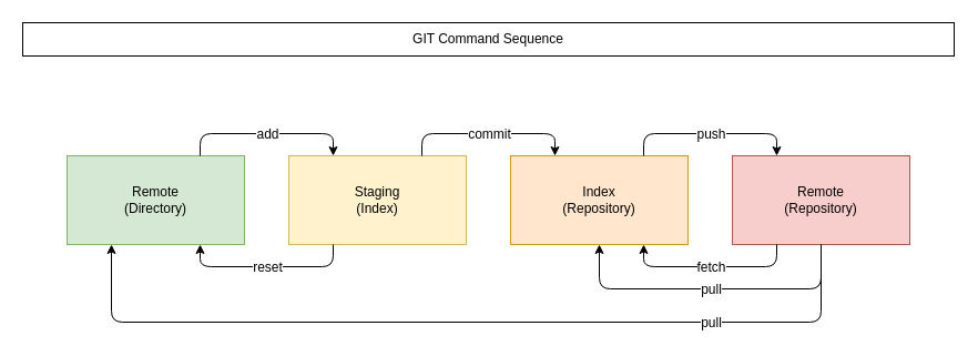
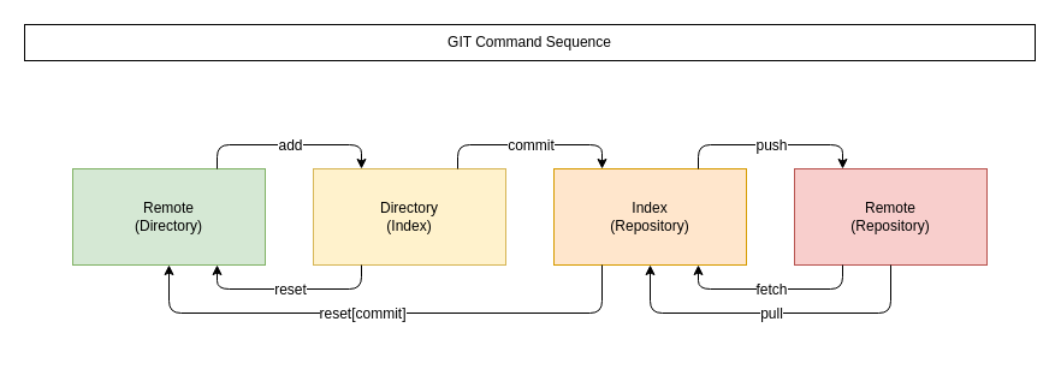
  <mxCell id="0" />
  <mxCell id="1" parent="0" />
  <mxCell id="2" value="GIT Command Sequence" style="rounded=0;whiteSpace=wrap;html=1;" vertex="1" parent="1"><mxGeometry x="20" y="20" width="840" height="30" as="geometry" /></mxCell>
  <mxCell id="3" value="Remote&lt;br&gt;(Directory)" style="rounded=0;whiteSpace=wrap;html=1;fillColor=#d5e8d4;strokeColor=#82b366;" vertex="1" parent="1"><mxGeometry x="60" y="140" width="160" height="80" as="geometry" /></mxCell>
- <mxCell id="4" value="Staging&lt;br&gt;(Index)" style="rounded=0;whiteSpace=wrap;html=1;fillColor=#fff2cc;strokeColor=#d6b656;" vertex="1" parent="1"><mxGeometry x="260" y="140" width="160" height="80" as="geometry" /></mxCell>
+ <mxCell id="4" value="Directory&lt;br&gt;(Index)" style="rounded=0;whiteSpace=wrap;html=1;fillColor=#fff2cc;strokeColor=#d6b656;" vertex="1" parent="1"><mxGeometry x="260" y="140" width="160" height="80" as="geometry" /></mxCell>
  <mxCell id="5" value="Index&lt;br&gt;(Repository)" style="rounded=0;whiteSpace=wrap;html=1;fillColor=#ffe6cc;strokeColor=#d79b00;" vertex="1" parent="1"><mxGeometry x="460" y="140" width="160" height="80" as="geometry" /></mxCell>
  <mxCell id="6" value="Remote&lt;br&gt;(Repository)" style="rounded=0;whiteSpace=wrap;html=1;fillColor=#f8cecc;strokeColor=#b85450;" vertex="1" parent="1"><mxGeometry x="660" y="140" width="160" height="80" as="geometry" /></mxCell>
  <mxCell id="7" value="" style="endArrow=classic;html=1;exitX=0.25;exitY=1;exitDx=0;exitDy=0;entryX=0.75;entryY=1;entryDx=0;entryDy=0;" edge="1" parent="1" source="6" target="5"><mxGeometry width="50" height="50" relative="1" as="geometry"><mxPoint x="130" y="340" as="sourcePoint" /><mxPoint x="180" y="290" as="targetPoint" /><Array as="points"><mxPoint x="700" y="240" /><mxPoint x="580" y="240" /></Array></mxGeometry></mxCell>
  <mxCell id="8" value="fetch" style="text;html=1;resizable=0;points=[];align=center;verticalAlign=middle;labelBackgroundColor=#ffffff;" vertex="1" connectable="0" parent="7"><mxGeometry x="-0.138" y="2" relative="1" as="geometry"><mxPoint x="-11" y="-2" as="offset" /></mxGeometry></mxCell>
  <mxCell id="9" value="" style="endArrow=classic;html=1;entryX=0.25;entryY=0;entryDx=0;entryDy=0;exitX=0.75;exitY=0;exitDx=0;exitDy=0;" edge="1" parent="1" source="3" target="4"><mxGeometry width="50" height="50" relative="1" as="geometry"><mxPoint x="140" y="350" as="sourcePoint" /><mxPoint x="190" y="300" as="targetPoint" /><Array as="points"><mxPoint x="180" y="120" /><mxPoint x="300" y="120" /></Array></mxGeometry></mxCell>
  <mxCell id="10" value="add" style="text;html=1;resizable=0;points=[];align=center;verticalAlign=middle;labelBackgroundColor=#ffffff;" vertex="1" connectable="0" parent="9"><mxGeometry x="0.275" y="-1" relative="1" as="geometry"><mxPoint x="-22" y="-1" as="offset" /></mxGeometry></mxCell>
  <mxCell id="11" value="" style="endArrow=classic;html=1;entryX=0.25;entryY=0;entryDx=0;entryDy=0;exitX=0.75;exitY=0;exitDx=0;exitDy=0;" edge="1" parent="1" source="4" target="5"><mxGeometry width="50" height="50" relative="1" as="geometry"><mxPoint x="410" y="130" as="sourcePoint" /><mxPoint x="460" y="80" as="targetPoint" /><Array as="points"><mxPoint x="380" y="120" /><mxPoint x="500" y="120" /></Array></mxGeometry></mxCell>
  <mxCell id="12" value="commit" style="text;html=1;resizable=0;points=[];align=center;verticalAlign=middle;labelBackgroundColor=#ffffff;" vertex="1" connectable="0" parent="11"><mxGeometry x="0.287" relative="1" as="geometry"><mxPoint x="-23" as="offset" /></mxGeometry></mxCell>
  <mxCell id="13" value="" style="endArrow=classic;html=1;entryX=0.25;entryY=0;entryDx=0;entryDy=0;exitX=0.75;exitY=0;exitDx=0;exitDy=0;" edge="1" parent="1" source="5" target="6"><mxGeometry width="50" height="50" relative="1" as="geometry"><mxPoint x="620" y="125" as="sourcePoint" /><mxPoint x="670" y="75" as="targetPoint" /><Array as="points"><mxPoint x="580" y="120" /><mxPoint x="700" y="120" /></Array></mxGeometry></mxCell>
  <mxCell id="14" value="push" style="text;html=1;resizable=0;points=[];align=center;verticalAlign=middle;labelBackgroundColor=#ffffff;" vertex="1" connectable="0" parent="13"><mxGeometry x="0.163" relative="1" as="geometry"><mxPoint x="-13" as="offset" /></mxGeometry></mxCell>
  <mxCell id="15" value="" style="endArrow=classic;html=1;exitX=0.25;exitY=1;exitDx=0;exitDy=0;entryX=0.75;entryY=1;entryDx=0;entryDy=0;" edge="1" parent="1" source="4" target="3"><mxGeometry width="50" height="50" relative="1" as="geometry"><mxPoint x="140" y="350" as="sourcePoint" /><mxPoint x="190" y="300" as="targetPoint" /><Array as="points"><mxPoint x="300" y="240" /><mxPoint x="180" y="240" /></Array></mxGeometry></mxCell>
  <mxCell id="16" value="reset" style="text;html=1;resizable=0;points=[];align=center;verticalAlign=middle;labelBackgroundColor=#ffffff;" vertex="1" connectable="0" parent="15"><mxGeometry x="-0.312" y="2" relative="1" as="geometry"><mxPoint x="-25" y="-2" as="offset" /></mxGeometry></mxCell>
+ <mxCell id="17" value="" style="endArrow=classic;html=1;entryX=0.5;entryY=1;entryDx=0;entryDy=0;exitX=0.25;exitY=1;exitDx=0;exitDy=0;" edge="1" parent="1" source="5" target="3"><mxGeometry width="50" height="50" relative="1" as="geometry"><mxPoint x="430" y="320" as="sourcePoint" /><mxPoint x="480" y="270" as="targetPoint" /><Array as="points"><mxPoint x="500" y="260" /><mxPoint x="140" y="260" /></Array></mxGeometry></mxCell>
+ <mxCell id="18" value="reset[commit]" style="text;html=1;resizable=0;points=[];align=center;verticalAlign=middle;labelBackgroundColor=#ffffff;" vertex="1" connectable="0" parent="17"><mxGeometry x="-0.086" y="-1" relative="1" as="geometry"><mxPoint x="-39" y="1" as="offset" /></mxGeometry></mxCell>
  <mxCell id="19" value="" style="endArrow=classic;html=1;exitX=0.5;exitY=1;exitDx=0;exitDy=0;entryX=0.5;entryY=1;entryDx=0;entryDy=0;" edge="1" parent="1" source="6" target="5"><mxGeometry width="50" height="50" relative="1" as="geometry"><mxPoint x="160" y="360" as="sourcePoint" /><mxPoint x="210" y="310" as="targetPoint" /><Array as="points"><mxPoint x="740" y="260" /><mxPoint x="540" y="260" /></Array></mxGeometry></mxCell>
  <mxCell id="20" value="pull" style="text;html=1;resizable=0;points=[];align=center;verticalAlign=middle;labelBackgroundColor=#ffffff;" vertex="1" connectable="0" parent="19"><mxGeometry x="-0.1" y="-1" relative="1" as="geometry"><mxPoint x="-14" y="1" as="offset" /></mxGeometry></mxCell>
- <mxCell id="21" value="" style="endArrow=classic;html=1;entryX=0.25;entryY=1;entryDx=0;entryDy=0;exitX=0.5;exitY=1;exitDx=0;exitDy=0;" edge="1" parent="1" source="6" target="3"><mxGeometry width="50" height="50" relative="1" as="geometry"><mxPoint x="430" y="480" as="sourcePoint" /><mxPoint x="480" y="430" as="targetPoint" /><Array as="points"><mxPoint x="740" y="290" /><mxPoint x="100" y="290" /></Array></mxGeometry></mxCell>
- <mxCell id="22" value="pull" style="text;html=1;resizable=0;points=[];align=center;verticalAlign=middle;labelBackgroundColor=#ffffff;" vertex="1" connectable="0" parent="21"><mxGeometry x="-0.58" y="2" relative="1" as="geometry"><mxPoint x="-6" y="-2" as="offset" /></mxGeometry></mxCell>
